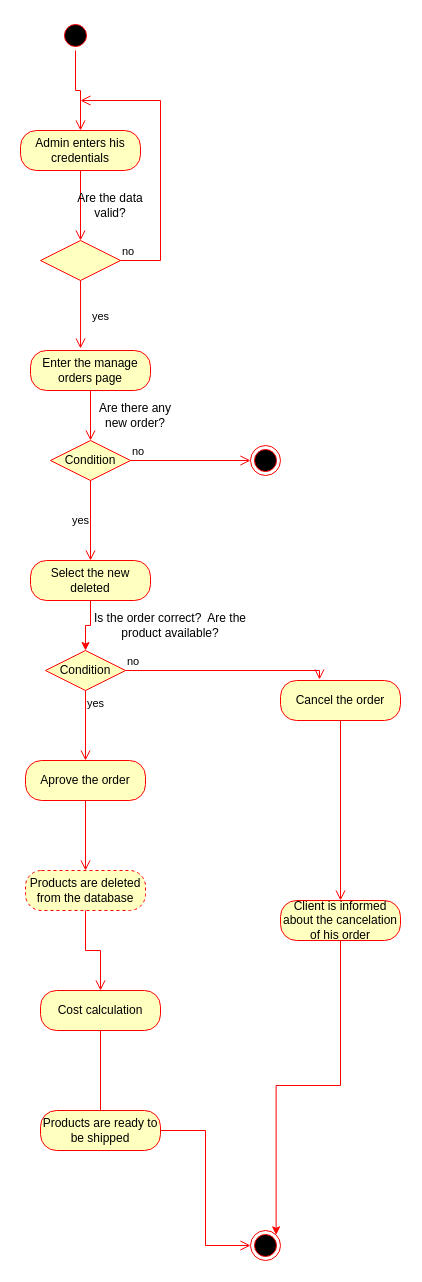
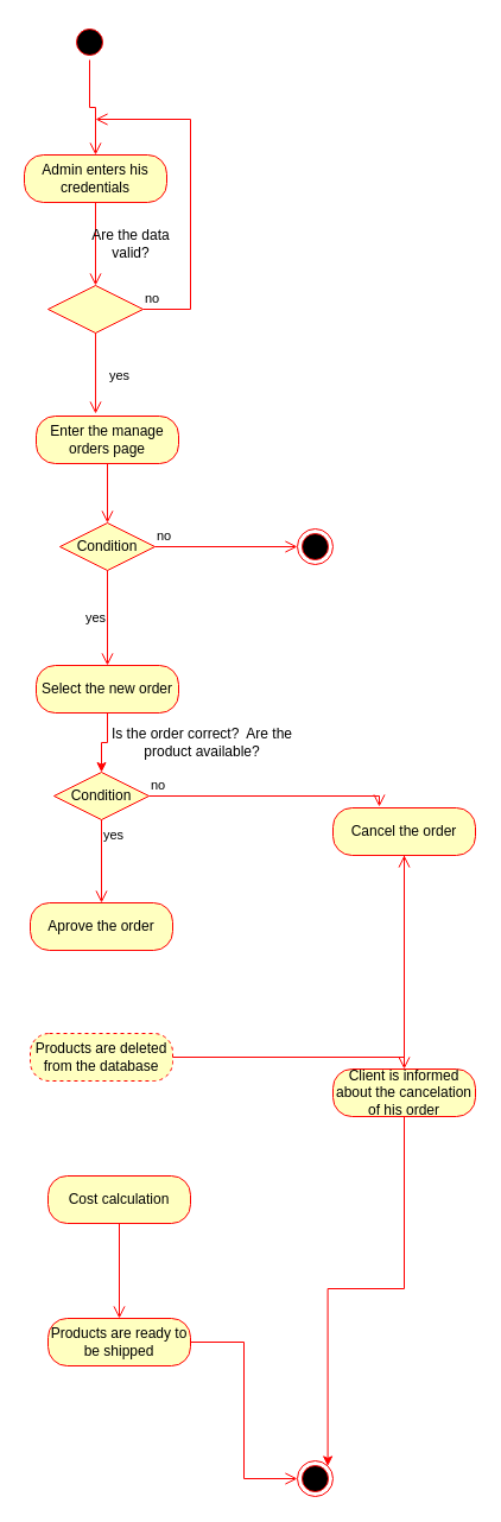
  <mxCell id="0" />
  <mxCell id="1" parent="0" />
  <mxCell id="2" value="" style="ellipse;html=1;shape=startState;fillColor=#000000;strokeColor=#ff0000;" vertex="1" parent="1"><mxGeometry x="60" y="20" width="30" height="30" as="geometry" /></mxCell>
  <mxCell id="3" value="" style="edgeStyle=orthogonalEdgeStyle;html=1;verticalAlign=bottom;endArrow=open;endSize=8;strokeColor=#ff0000;rounded=0;entryX=0.5;entryY=0;entryDx=0;entryDy=0;" edge="1" source="2" parent="1" target="4"><mxGeometry relative="1" as="geometry"><mxPoint x="75" y="110" as="targetPoint" /></mxGeometry></mxCell>
  <mxCell id="4" value="Admin enters his credentials" style="rounded=1;whiteSpace=wrap;html=1;arcSize=40;fontColor=#000000;fillColor=#ffffc0;strokeColor=#ff0000;" vertex="1" parent="1"><mxGeometry x="20" y="130" width="120" height="40" as="geometry" /></mxCell>
  <mxCell id="5" value="" style="edgeStyle=orthogonalEdgeStyle;html=1;verticalAlign=bottom;endArrow=open;endSize=8;strokeColor=#ff0000;rounded=0;entryX=0.5;entryY=0;entryDx=0;entryDy=0;" edge="1" source="4" parent="1" target="6"><mxGeometry relative="1" as="geometry"><mxPoint x="80" y="230" as="targetPoint" /></mxGeometry></mxCell>
  <mxCell id="6" value="" style="rhombus;whiteSpace=wrap;html=1;fillColor=#ffffc0;strokeColor=#ff0000;" vertex="1" parent="1"><mxGeometry x="40" y="240" width="80" height="40" as="geometry" /></mxCell>
  <mxCell id="7" value="no" style="edgeStyle=orthogonalEdgeStyle;html=1;align=left;verticalAlign=bottom;endArrow=open;endSize=8;strokeColor=#ff0000;rounded=0;" edge="1" source="6" parent="1"><mxGeometry x="-1" relative="1" as="geometry"><mxPoint x="80" y="100" as="targetPoint" /><Array as="points"><mxPoint x="160" y="260" /></Array></mxGeometry></mxCell>
  <mxCell id="8" value="yes" style="edgeStyle=orthogonalEdgeStyle;html=1;align=left;verticalAlign=top;endArrow=open;endSize=8;strokeColor=#ff0000;rounded=0;entryX=0.417;entryY=-0.05;entryDx=0;entryDy=0;entryPerimeter=0;" edge="1" source="6" parent="1" target="10"><mxGeometry x="-0.333" y="10" relative="1" as="geometry"><mxPoint x="80" y="340" as="targetPoint" /><mxPoint as="offset" /></mxGeometry></mxCell>
  <mxCell id="9" value="Are the data valid?" style="text;html=1;strokeColor=none;fillColor=none;align=center;verticalAlign=middle;whiteSpace=wrap;rounded=0;" vertex="1" parent="1"><mxGeometry x="60" y="190" width="100" height="30" as="geometry" /></mxCell>
  <mxCell id="10" value="Enter the manage orders page" style="rounded=1;whiteSpace=wrap;html=1;arcSize=40;fontColor=#000000;fillColor=#ffffc0;strokeColor=#ff0000;" vertex="1" parent="1"><mxGeometry x="30" y="350" width="120" height="40" as="geometry" /></mxCell>
  <mxCell id="11" value="" style="edgeStyle=orthogonalEdgeStyle;html=1;verticalAlign=bottom;endArrow=open;endSize=8;strokeColor=#ff0000;rounded=0;entryX=0.5;entryY=0;entryDx=0;entryDy=0;" edge="1" source="10" parent="1" target="12"><mxGeometry relative="1" as="geometry"><mxPoint x="90" y="430" as="targetPoint" /></mxGeometry></mxCell>
  <mxCell id="12" value="Condition" style="rhombus;whiteSpace=wrap;html=1;fillColor=#ffffc0;strokeColor=#ff0000;" vertex="1" parent="1"><mxGeometry x="50" y="440" width="80" height="40" as="geometry" /></mxCell>
  <mxCell id="13" value="no" style="edgeStyle=orthogonalEdgeStyle;html=1;align=left;verticalAlign=bottom;endArrow=open;endSize=8;strokeColor=#ff0000;rounded=0;entryX=0;entryY=0.5;entryDx=0;entryDy=0;" edge="1" source="12" parent="1" target="16"><mxGeometry x="-1" relative="1" as="geometry"><mxPoint x="230" y="460" as="targetPoint" /></mxGeometry></mxCell>
  <mxCell id="14" value="yes" style="edgeStyle=orthogonalEdgeStyle;html=1;align=left;verticalAlign=top;endArrow=open;endSize=8;strokeColor=#ff0000;rounded=0;entryX=0.5;entryY=0;entryDx=0;entryDy=0;" edge="1" source="12" parent="1" target="18"><mxGeometry x="-0.333" y="-20" relative="1" as="geometry"><mxPoint x="90" y="550" as="targetPoint" /><mxPoint as="offset" /></mxGeometry></mxCell>
- <mxCell id="15" value="Are there any new order?" style="text;html=1;strokeColor=none;fillColor=none;align=center;verticalAlign=middle;whiteSpace=wrap;rounded=0;" vertex="1" parent="1"><mxGeometry x="90" y="400" width="90" height="30" as="geometry" /></mxCell>
  <mxCell id="16" value="" style="ellipse;html=1;shape=endState;fillColor=#000000;strokeColor=#ff0000;" vertex="1" parent="1"><mxGeometry x="250" y="445" width="30" height="30" as="geometry" /></mxCell>
  <mxCell id="17" style="edgeStyle=orthogonalEdgeStyle;rounded=0;orthogonalLoop=1;jettySize=auto;html=1;exitX=0.5;exitY=1;exitDx=0;exitDy=0;entryX=0.5;entryY=0;entryDx=0;entryDy=0;strokeColor=#FF0000;" edge="1" parent="1" source="18" target="19"><mxGeometry relative="1" as="geometry" /></mxCell>
- <mxCell id="18" value="Select the new deleted" style="rounded=1;whiteSpace=wrap;html=1;arcSize=40;fontColor=#000000;fillColor=#ffffc0;strokeColor=#ff0000;" vertex="1" parent="1"><mxGeometry x="30" y="560" width="120" height="40" as="geometry" /></mxCell>
+ <mxCell id="18" value="Select the new order" style="rounded=1;whiteSpace=wrap;html=1;arcSize=40;fontColor=#000000;fillColor=#ffffc0;strokeColor=#ff0000;" vertex="1" parent="1"><mxGeometry x="30" y="560" width="120" height="40" as="geometry" /></mxCell>
  <mxCell id="19" value="Condition" style="rhombus;whiteSpace=wrap;html=1;fillColor=#ffffc0;strokeColor=#ff0000;" vertex="1" parent="1"><mxGeometry x="45" y="650" width="80" height="40" as="geometry" /></mxCell>
  <mxCell id="20" value="no" style="edgeStyle=orthogonalEdgeStyle;html=1;align=left;verticalAlign=bottom;endArrow=open;endSize=8;strokeColor=#ff0000;rounded=0;entryX=0.325;entryY=-0.025;entryDx=0;entryDy=0;entryPerimeter=0;" edge="1" source="19" parent="1" target="23"><mxGeometry x="-1" relative="1" as="geometry"><mxPoint x="250" y="670" as="targetPoint" /></mxGeometry></mxCell>
  <mxCell id="21" value="yes" style="edgeStyle=orthogonalEdgeStyle;html=1;align=left;verticalAlign=top;endArrow=open;endSize=8;strokeColor=#ff0000;rounded=0;entryX=0.5;entryY=0;entryDx=0;entryDy=0;" edge="1" source="19" parent="1" target="25"><mxGeometry x="-1" relative="1" as="geometry"><mxPoint x="85" y="750" as="targetPoint" /></mxGeometry></mxCell>
  <mxCell id="22" value="Is the order correct?&amp;nbsp; Are the product available?" style="text;html=1;strokeColor=none;fillColor=none;align=center;verticalAlign=middle;whiteSpace=wrap;rounded=0;" vertex="1" parent="1"><mxGeometry x="80" y="610" width="180" height="30" as="geometry" /></mxCell>
  <mxCell id="23" value="Cancel the order" style="rounded=1;whiteSpace=wrap;html=1;arcSize=40;fontColor=#000000;fillColor=#ffffc0;strokeColor=#ff0000;" vertex="1" parent="1"><mxGeometry x="280" y="680" width="120" height="40" as="geometry" /></mxCell>
  <mxCell id="24" value="" style="edgeStyle=orthogonalEdgeStyle;html=1;verticalAlign=bottom;endArrow=open;endSize=8;strokeColor=#ff0000;rounded=0;" edge="1" source="23" parent="1" target="35"><mxGeometry relative="1" as="geometry"><mxPoint x="340" y="880" as="targetPoint" /></mxGeometry></mxCell>
  <mxCell id="25" value="Aprove the order" style="rounded=1;whiteSpace=wrap;html=1;arcSize=40;fontColor=#000000;fillColor=#ffffc0;strokeColor=#ff0000;" vertex="1" parent="1"><mxGeometry x="25" y="760" width="120" height="40" as="geometry" /></mxCell>
- <mxCell id="26" value="" style="edgeStyle=orthogonalEdgeStyle;html=1;verticalAlign=bottom;endArrow=open;endSize=8;strokeColor=#ff0000;rounded=0;entryX=0.5;entryY=0;entryDx=0;entryDy=0;" edge="1" source="25" parent="1" target="27"><mxGeometry relative="1" as="geometry"><mxPoint x="85" y="850" as="targetPoint" /></mxGeometry></mxCell>
  <mxCell id="27" value="Products are deleted from the database" style="rounded=1;whiteSpace=wrap;html=1;arcSize=40;fontColor=#000000;fillColor=#ffffc0;strokeColor=#ff0000;dashed=1;" vertex="1" parent="1"><mxGeometry x="25" y="870" width="120" height="40" as="geometry" /></mxCell>
- <mxCell id="28" value="" style="edgeStyle=orthogonalEdgeStyle;html=1;verticalAlign=bottom;endArrow=open;endSize=8;strokeColor=#ff0000;rounded=0;entryX=0.5;entryY=0;entryDx=0;entryDy=0;" edge="1" source="27" parent="1" target="29"><mxGeometry relative="1" as="geometry"><mxPoint x="80" y="950" as="targetPoint" /></mxGeometry></mxCell>
+ <mxCell id="28" value="" style="edgeStyle=orthogonalEdgeStyle;html=1;verticalAlign=bottom;endArrow=open;endSize=8;strokeColor=#ff0000;rounded=0;" edge="1" source="27" parent="1" target="23"><mxGeometry relative="1" as="geometry"><mxPoint x="80" y="950" as="targetPoint" /></mxGeometry></mxCell>
  <mxCell id="29" value="Cost calculation" style="rounded=1;whiteSpace=wrap;html=1;arcSize=40;fontColor=#000000;fillColor=#ffffc0;strokeColor=#ff0000;" vertex="1" parent="1"><mxGeometry x="40" y="990" width="120" height="40" as="geometry" /></mxCell>
- <mxCell id="30" value="" style="edgeStyle=orthogonalEdgeStyle;html=1;verticalAlign=bottom;endArrow=none;endSize=8;strokeColor=#ff0000;rounded=0;entryX=0.5;entryY=0;entryDx=0;entryDy=0;" edge="1" source="29" parent="1" target="31"><mxGeometry relative="1" as="geometry"><mxPoint x="100" y="1090" as="targetPoint" /></mxGeometry></mxCell>
+ <mxCell id="30" value="" style="edgeStyle=orthogonalEdgeStyle;html=1;verticalAlign=bottom;endArrow=open;endSize=8;strokeColor=#ff0000;rounded=0;entryX=0.5;entryY=0;entryDx=0;entryDy=0;" edge="1" source="29" parent="1" target="31"><mxGeometry relative="1" as="geometry"><mxPoint x="100" y="1090" as="targetPoint" /></mxGeometry></mxCell>
  <mxCell id="31" value="Products are ready to be shipped" style="rounded=1;whiteSpace=wrap;html=1;arcSize=40;fontColor=#000000;fillColor=#ffffc0;strokeColor=#ff0000;" vertex="1" parent="1"><mxGeometry x="40" y="1110" width="120" height="40" as="geometry" /></mxCell>
  <mxCell id="32" value="" style="edgeStyle=orthogonalEdgeStyle;html=1;verticalAlign=bottom;endArrow=open;endSize=8;strokeColor=#ff0000;rounded=0;entryX=0;entryY=0.5;entryDx=0;entryDy=0;" edge="1" source="31" parent="1" target="33"><mxGeometry relative="1" as="geometry"><mxPoint x="100" y="1210" as="targetPoint" /></mxGeometry></mxCell>
  <mxCell id="33" value="" style="ellipse;html=1;shape=endState;fillColor=#000000;strokeColor=#ff0000;" vertex="1" parent="1"><mxGeometry x="250" y="1230" width="30" height="30" as="geometry" /></mxCell>
  <mxCell id="34" style="edgeStyle=orthogonalEdgeStyle;rounded=0;orthogonalLoop=1;jettySize=auto;html=1;exitX=0.5;exitY=1;exitDx=0;exitDy=0;entryX=1;entryY=0;entryDx=0;entryDy=0;strokeColor=#FF0000;" edge="1" parent="1" source="35" target="33"><mxGeometry relative="1" as="geometry"><mxPoint x="300" y="1180" as="targetPoint" /></mxGeometry></mxCell>
  <mxCell id="35" value="Client is informed about the cancelation of his order" style="rounded=1;whiteSpace=wrap;html=1;arcSize=40;fontColor=#000000;fillColor=#ffffc0;strokeColor=#ff0000;" vertex="1" parent="1"><mxGeometry x="280" y="900" width="120" height="40" as="geometry" /></mxCell>
